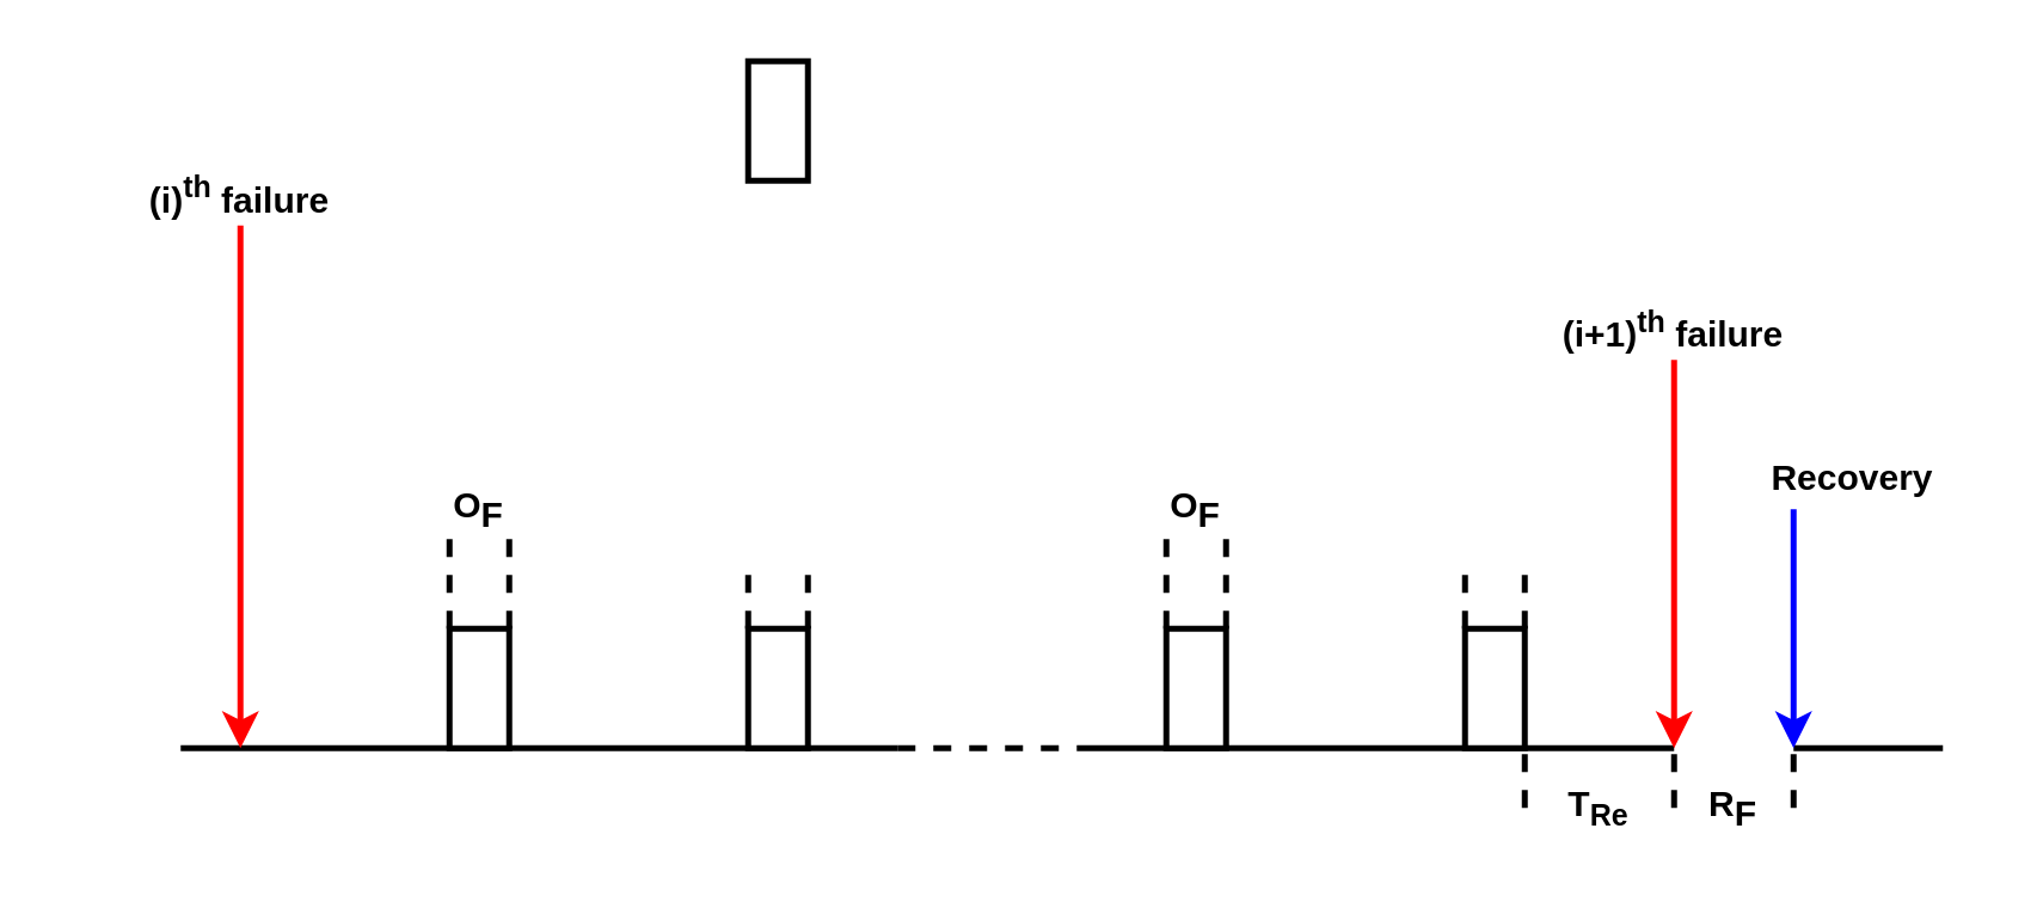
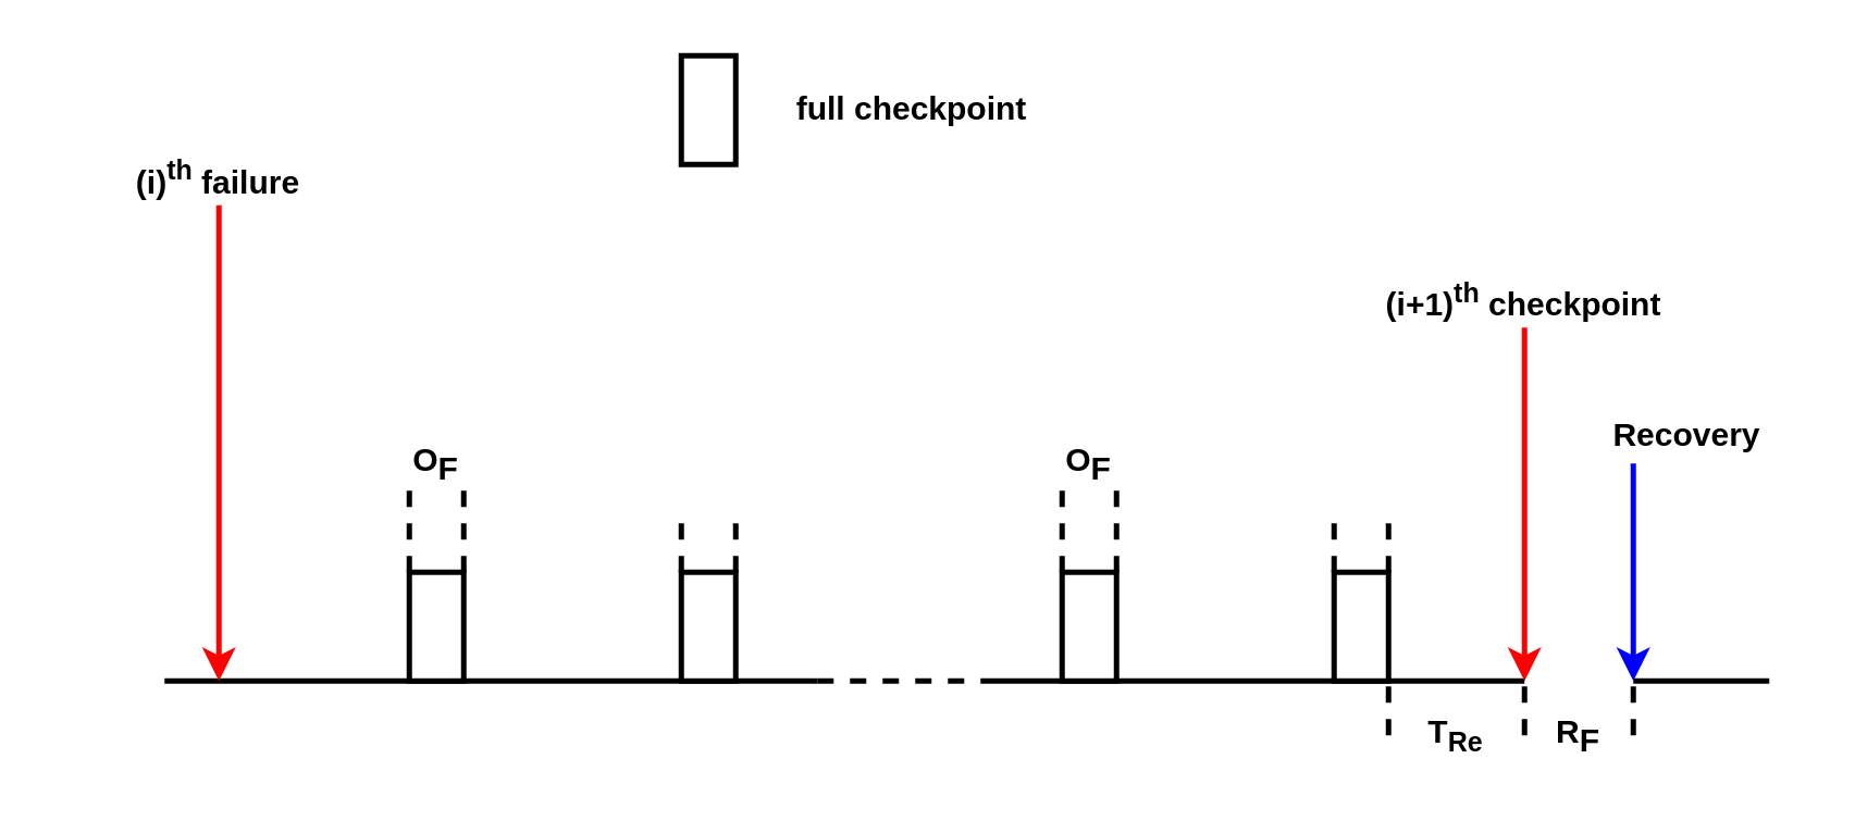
  <mxCell id="0" />
  <mxCell id="1" parent="0" />
  <mxCell id="2" value="" style="endArrow=none;html=1;labelBackgroundColor=#ffffff;fontSize=10;strokeWidth=2;" edge="1" parent="1"><mxGeometry width="50" height="50" relative="1" as="geometry"><mxPoint x="60" y="250" as="sourcePoint" /><mxPoint x="300" y="250" as="targetPoint" /></mxGeometry></mxCell>
  <mxCell id="3" value="" style="endArrow=none;html=1;labelBackgroundColor=#ffffff;fontSize=10;strokeWidth=2;" edge="1" parent="1"><mxGeometry width="50" height="50" relative="1" as="geometry"><mxPoint x="360" y="250" as="sourcePoint" /><mxPoint x="560" y="250" as="targetPoint" /></mxGeometry></mxCell>
  <mxCell id="4" value="" style="endArrow=none;html=1;labelBackgroundColor=#ffffff;fontSize=10;strokeWidth=2;" edge="1" parent="1"><mxGeometry width="50" height="50" relative="1" as="geometry"><mxPoint x="600" y="250" as="sourcePoint" /><mxPoint x="650" y="250" as="targetPoint" /></mxGeometry></mxCell>
  <mxCell id="5" value="" style="rounded=0;whiteSpace=wrap;html=1;labelBackgroundColor=#FFFFFF;fontSize=10;fillColor=#FFFFFF;strokeWidth=2;" vertex="1" parent="1"><mxGeometry x="150" y="210" width="20" height="40" as="geometry" /></mxCell>
  <mxCell id="6" value="" style="rounded=0;whiteSpace=wrap;html=1;labelBackgroundColor=#FFFFFF;fontSize=10;fillColor=#FFFFFF;strokeWidth=2;" vertex="1" parent="1"><mxGeometry x="250" y="210" width="20" height="40" as="geometry" /></mxCell>
  <mxCell id="7" value="" style="rounded=0;whiteSpace=wrap;html=1;labelBackgroundColor=#FFFFFF;fontSize=10;fillColor=#FFFFFF;strokeWidth=2;" vertex="1" parent="1"><mxGeometry x="390" y="210" width="20" height="40" as="geometry" /></mxCell>
  <mxCell id="8" value="" style="rounded=0;whiteSpace=wrap;html=1;labelBackgroundColor=#FFFFFF;fontSize=10;fillColor=#FFFFFF;strokeWidth=2;" vertex="1" parent="1"><mxGeometry x="490" y="210" width="20" height="40" as="geometry" /></mxCell>
  <mxCell id="9" value="" style="endArrow=none;dashed=1;html=1;labelBackgroundColor=#ffffff;fontSize=10;exitX=0.75;exitY=1;exitDx=0;exitDy=0;strokeWidth=2;entryX=1;entryY=0;entryDx=0;entryDy=0;" edge="1" parent="1" source="11" target="5"><mxGeometry width="50" height="50" relative="1" as="geometry"><mxPoint x="170" y="220" as="sourcePoint" /><mxPoint x="170" y="190" as="targetPoint" /></mxGeometry></mxCell>
  <mxCell id="10" value="" style="endArrow=none;dashed=1;html=1;labelBackgroundColor=#ffffff;fontSize=10;exitX=0.25;exitY=1;exitDx=0;exitDy=0;strokeWidth=2;entryX=0;entryY=0;entryDx=0;entryDy=0;" edge="1" parent="1" source="11" target="5"><mxGeometry width="50" height="50" relative="1" as="geometry"><mxPoint x="150" y="220" as="sourcePoint" /><mxPoint x="150" y="190" as="targetPoint" /></mxGeometry></mxCell>
  <mxCell id="11" value="O&lt;sub style=&quot;font-size: 12px;&quot;&gt;F&lt;/sub&gt;" style="text;html=1;strokeColor=none;fillColor=none;align=center;verticalAlign=middle;whiteSpace=wrap;rounded=0;labelBackgroundColor=#FFFFFF;fontSize=12;strokeWidth=2;fontStyle=1" vertex="1" parent="1"><mxGeometry x="140" y="160" width="40" height="20" as="geometry" /></mxCell>
  <mxCell id="12" value="" style="endArrow=none;dashed=1;html=1;labelBackgroundColor=#ffffff;fontSize=10;exitX=0.75;exitY=1;exitDx=0;exitDy=0;strokeWidth=2;" edge="1" parent="1"><mxGeometry width="50" height="50" relative="1" as="geometry"><mxPoint x="270" y="210" as="sourcePoint" /><mxPoint x="270" y="190" as="targetPoint" /></mxGeometry></mxCell>
  <mxCell id="13" value="" style="endArrow=none;dashed=1;html=1;labelBackgroundColor=#ffffff;fontSize=10;exitX=0.25;exitY=1;exitDx=0;exitDy=0;strokeWidth=2;" edge="1" parent="1"><mxGeometry width="50" height="50" relative="1" as="geometry"><mxPoint x="250" y="210" as="sourcePoint" /><mxPoint x="250" y="190" as="targetPoint" /></mxGeometry></mxCell>
  <mxCell id="14" value="" style="endArrow=none;dashed=1;html=1;labelBackgroundColor=#ffffff;fontSize=10;exitX=0.75;exitY=1;exitDx=0;exitDy=0;strokeWidth=2;entryX=1;entryY=0;entryDx=0;entryDy=0;" edge="1" parent="1" source="16" target="7"><mxGeometry width="50" height="50" relative="1" as="geometry"><mxPoint x="410" y="220" as="sourcePoint" /><mxPoint x="410" y="190" as="targetPoint" /></mxGeometry></mxCell>
  <mxCell id="15" value="" style="endArrow=none;dashed=1;html=1;labelBackgroundColor=#ffffff;fontSize=10;exitX=0.25;exitY=1;exitDx=0;exitDy=0;strokeWidth=2;entryX=0;entryY=0;entryDx=0;entryDy=0;" edge="1" parent="1" source="16" target="7"><mxGeometry width="50" height="50" relative="1" as="geometry"><mxPoint x="390" y="220" as="sourcePoint" /><mxPoint x="390" y="190" as="targetPoint" /></mxGeometry></mxCell>
  <mxCell id="16" value="O&lt;sub style=&quot;font-size: 12px;&quot;&gt;F&lt;/sub&gt;" style="text;html=1;strokeColor=none;fillColor=none;align=center;verticalAlign=middle;whiteSpace=wrap;rounded=0;labelBackgroundColor=#FFFFFF;fontSize=12;strokeWidth=2;fontStyle=1" vertex="1" parent="1"><mxGeometry x="380" y="160" width="40" height="20" as="geometry" /></mxCell>
  <mxCell id="17" value="" style="endArrow=none;dashed=1;html=1;labelBackgroundColor=#ffffff;fontSize=10;exitX=0.75;exitY=1;exitDx=0;exitDy=0;strokeWidth=2;" edge="1" parent="1"><mxGeometry width="50" height="50" relative="1" as="geometry"><mxPoint x="510" y="210" as="sourcePoint" /><mxPoint x="510" y="190" as="targetPoint" /></mxGeometry></mxCell>
  <mxCell id="18" value="" style="endArrow=none;dashed=1;html=1;labelBackgroundColor=#ffffff;fontSize=10;exitX=0.25;exitY=1;exitDx=0;exitDy=0;strokeWidth=2;" edge="1" parent="1"><mxGeometry width="50" height="50" relative="1" as="geometry"><mxPoint x="490" y="210" as="sourcePoint" /><mxPoint x="490" y="190" as="targetPoint" /></mxGeometry></mxCell>
  <mxCell id="19" value="" style="rounded=0;whiteSpace=wrap;html=1;labelBackgroundColor=#FFFFFF;fontSize=10;fillColor=#FFFFFF;strokeWidth=2;" vertex="1" parent="1"><mxGeometry x="250" y="20" width="20" height="40" as="geometry" /></mxCell>
+ <mxCell id="20" value="full checkpoint" style="text;html=1;strokeColor=none;fillColor=none;align=center;verticalAlign=middle;whiteSpace=wrap;rounded=0;labelBackgroundColor=#FFFFFF;fontSize=12;fontStyle=1" vertex="1" parent="1"><mxGeometry x="270" y="30" width="130" height="20" as="geometry" /></mxCell>
  <mxCell id="21" value="" style="endArrow=classic;html=1;labelBackgroundColor=#ffffff;fontSize=10;strokeColor=#FF0000;strokeWidth=2;exitX=0.5;exitY=1;exitDx=0;exitDy=0;" edge="1" parent="1" source="23"><mxGeometry width="50" height="50" relative="1" as="geometry"><mxPoint x="80" y="120" as="sourcePoint" /><mxPoint x="80" y="250" as="targetPoint" /></mxGeometry></mxCell>
  <mxCell id="22" value="" style="endArrow=classic;html=1;labelBackgroundColor=#ffffff;fontSize=10;strokeColor=#FF0000;strokeWidth=2;exitX=0.5;exitY=1;exitDx=0;exitDy=0;" edge="1" parent="1" source="24"><mxGeometry width="50" height="50" relative="1" as="geometry"><mxPoint x="560" y="120" as="sourcePoint" /><mxPoint x="560" y="250" as="targetPoint" /></mxGeometry></mxCell>
  <mxCell id="23" value="(i)&lt;sup&gt;th&lt;/sup&gt; failure" style="text;html=1;strokeColor=none;fillColor=none;align=center;verticalAlign=middle;whiteSpace=wrap;rounded=0;labelBackgroundColor=#FFFFFF;fontSize=12;fontStyle=1" vertex="1" parent="1"><mxGeometry x="20" y="55" width="120" height="20" as="geometry" /></mxCell>
- <mxCell id="24" value="(i+1)&lt;sup&gt;th&lt;/sup&gt; failure" style="text;html=1;strokeColor=none;fillColor=none;align=center;verticalAlign=middle;whiteSpace=wrap;rounded=0;labelBackgroundColor=#FFFFFF;fontSize=12;fontStyle=1" vertex="1" parent="1"><mxGeometry x="460" y="100" width="200" height="20" as="geometry" /></mxCell>
+ <mxCell id="24" value="(i+1)&lt;sup&gt;th&lt;/sup&gt; checkpoint" style="text;html=1;strokeColor=none;fillColor=none;align=center;verticalAlign=middle;whiteSpace=wrap;rounded=0;labelBackgroundColor=#FFFFFF;fontSize=12;fontStyle=1" vertex="1" parent="1"><mxGeometry x="460" y="100" width="200" height="20" as="geometry" /></mxCell>
  <mxCell id="25" value="" style="endArrow=none;dashed=1;html=1;labelBackgroundColor=#ffffff;fontSize=10;strokeWidth=2;" edge="1" parent="1"><mxGeometry width="50" height="50" relative="1" as="geometry"><mxPoint x="600" y="270" as="sourcePoint" /><mxPoint x="600" y="250" as="targetPoint" /></mxGeometry></mxCell>
  <mxCell id="26" value="" style="endArrow=none;dashed=1;html=1;labelBackgroundColor=#ffffff;fontSize=10;exitX=0.25;exitY=1;exitDx=0;exitDy=0;strokeWidth=2;" edge="1" parent="1"><mxGeometry width="50" height="50" relative="1" as="geometry"><mxPoint x="560" y="270" as="sourcePoint" /><mxPoint x="560" y="250" as="targetPoint" /></mxGeometry></mxCell>
  <mxCell id="27" value="R&lt;sub style=&quot;font-size: 12px&quot;&gt;F&lt;/sub&gt;" style="text;html=1;strokeColor=none;fillColor=none;align=center;verticalAlign=middle;whiteSpace=wrap;rounded=0;labelBackgroundColor=#FFFFFF;fontSize=12;strokeWidth=2;fontStyle=1" vertex="1" parent="1"><mxGeometry x="560" y="260" width="40" height="20" as="geometry" /></mxCell>
  <mxCell id="28" value="" style="endArrow=classic;html=1;labelBackgroundColor=#ffffff;fontSize=10;strokeWidth=2;strokeColor=#0000FF;" edge="1" parent="1"><mxGeometry width="50" height="50" relative="1" as="geometry"><mxPoint x="600" y="170" as="sourcePoint" /><mxPoint x="600" y="250" as="targetPoint" /></mxGeometry></mxCell>
  <mxCell id="29" value="Recovery" style="text;html=1;strokeColor=none;fillColor=none;align=center;verticalAlign=middle;whiteSpace=wrap;rounded=0;labelBackgroundColor=#FFFFFF;fontSize=12;fontStyle=1" vertex="1" parent="1"><mxGeometry x="580" y="150" width="80" height="20" as="geometry" /></mxCell>
  <mxCell id="30" value="" style="endArrow=none;dashed=1;html=1;labelBackgroundColor=#ffffff;strokeWidth=2;fontSize=12;" edge="1" parent="1"><mxGeometry width="50" height="50" relative="1" as="geometry"><mxPoint x="300" y="250" as="sourcePoint" /><mxPoint x="360" y="250" as="targetPoint" /></mxGeometry></mxCell>
  <mxCell id="31" value="T&lt;sub&gt;Re&lt;/sub&gt;" style="text;html=1;strokeColor=none;fillColor=none;align=center;verticalAlign=middle;whiteSpace=wrap;rounded=0;labelBackgroundColor=#FFFFFF;fontSize=12;strokeWidth=2;fontStyle=1" vertex="1" parent="1"><mxGeometry x="510" y="260" width="50" height="20" as="geometry" /></mxCell>
  <mxCell id="32" value="" style="endArrow=none;dashed=1;html=1;labelBackgroundColor=#ffffff;fontSize=10;exitX=0.25;exitY=1;exitDx=0;exitDy=0;strokeWidth=2;" edge="1" parent="1"><mxGeometry width="50" height="50" relative="1" as="geometry"><mxPoint x="510" y="270" as="sourcePoint" /><mxPoint x="510" y="250" as="targetPoint" /></mxGeometry></mxCell>
